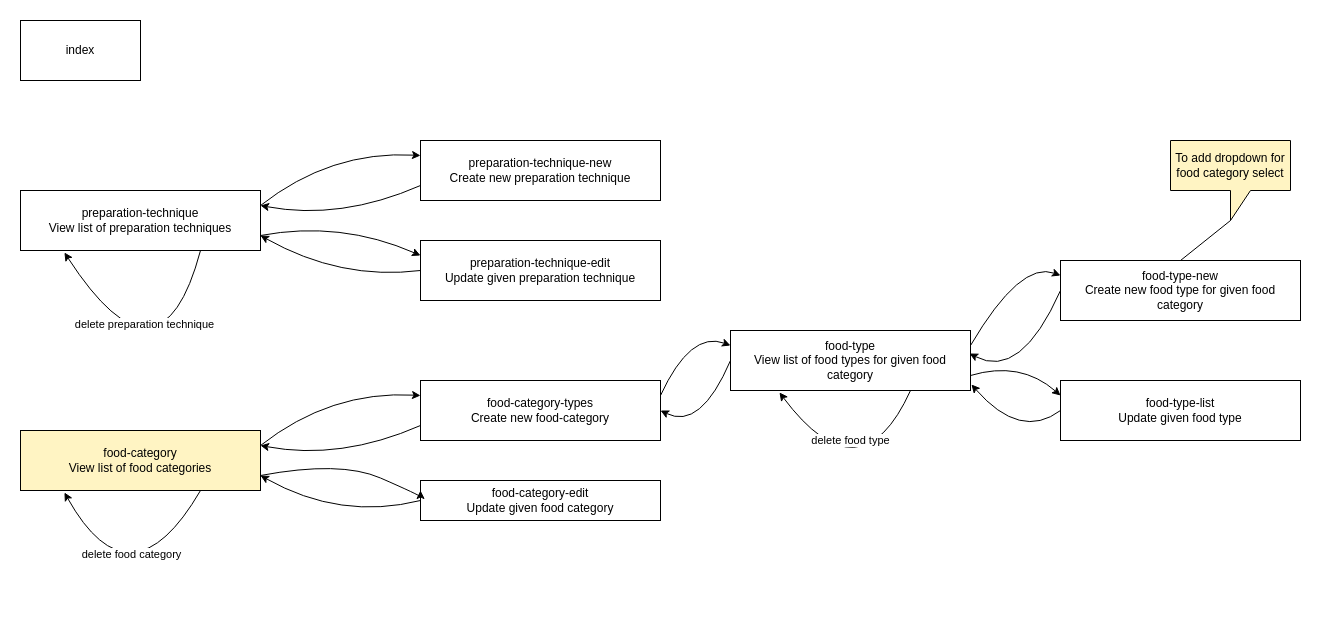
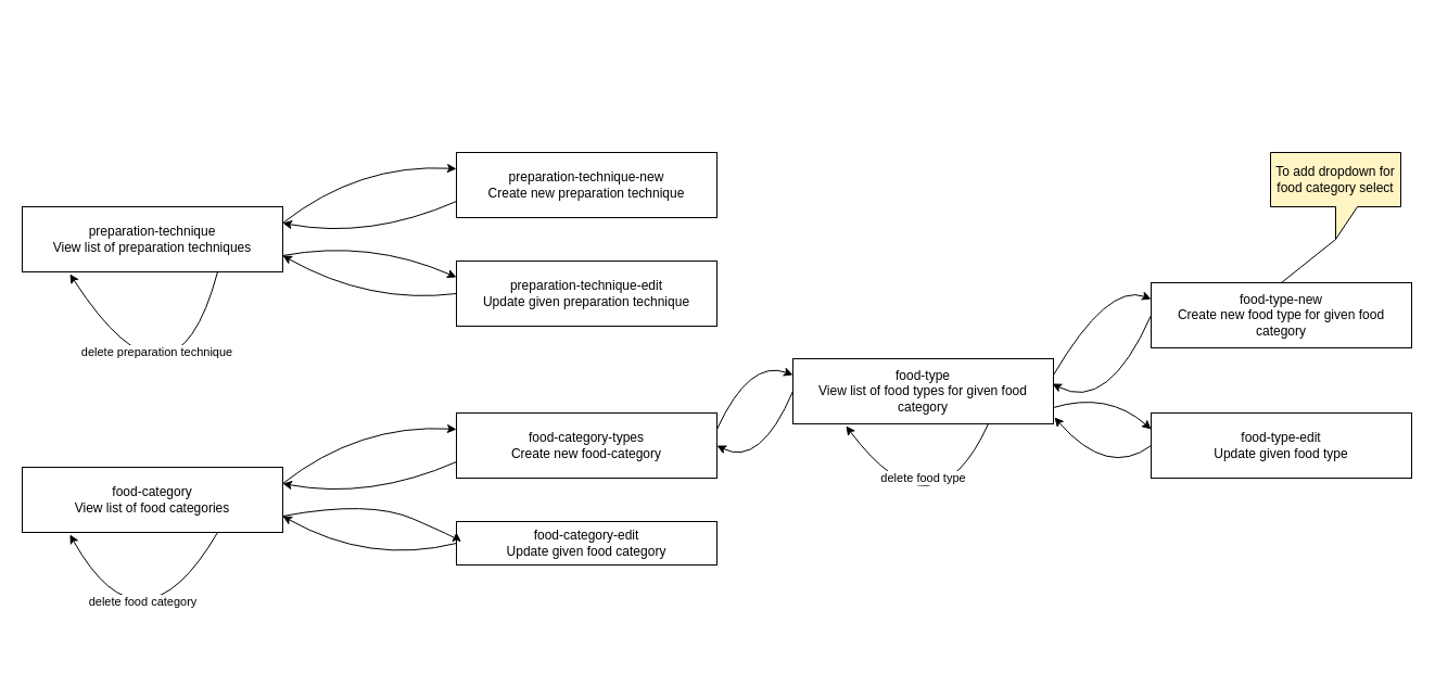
  <mxCell id="0" />
  <mxCell id="1" parent="0" />
- <mxCell id="2" value="index" style="rounded=0;whiteSpace=wrap;html=1;" vertex="1" parent="1"><mxGeometry x="20" y="20" width="120" height="60" as="geometry" /></mxCell>
  <mxCell id="3" value="preparation-technique&lt;div&gt;View list of preparation techniques&lt;/div&gt;" style="rounded=0;whiteSpace=wrap;html=1;" vertex="1" parent="1"><mxGeometry x="20" y="190" width="240" height="60" as="geometry" /></mxCell>
  <mxCell id="4" value="preparation-technique-new&lt;div&gt;Create new preparation technique&lt;/div&gt;" style="rounded=0;whiteSpace=wrap;html=1;" vertex="1" parent="1"><mxGeometry x="420" y="140" width="240" height="60" as="geometry" /></mxCell>
  <mxCell id="5" value="" style="curved=1;endArrow=classic;html=1;rounded=0;exitX=1;exitY=0.25;exitDx=0;exitDy=0;entryX=0;entryY=0.25;entryDx=0;entryDy=0;" edge="1" parent="1" source="3" target="4"><mxGeometry width="50" height="50" relative="1" as="geometry"><mxPoint x="340" y="480" as="sourcePoint" /><mxPoint x="390" y="430" as="targetPoint" /><Array as="points"><mxPoint x="330" y="150" /></Array></mxGeometry></mxCell>
  <mxCell id="6" value="" style="curved=1;endArrow=classic;html=1;rounded=0;exitX=0;exitY=0.75;exitDx=0;exitDy=0;entryX=1;entryY=0.25;entryDx=0;entryDy=0;" edge="1" parent="1" source="4" target="3"><mxGeometry width="50" height="50" relative="1" as="geometry"><mxPoint x="270" y="345" as="sourcePoint" /><mxPoint x="430" y="345" as="targetPoint" /><Array as="points"><mxPoint x="340" y="220" /></Array></mxGeometry></mxCell>
  <mxCell id="7" value="&lt;div&gt;preparation-technique-edit&lt;div&gt;Update given preparation technique&lt;/div&gt;&lt;/div&gt;" style="rounded=0;whiteSpace=wrap;html=1;" vertex="1" parent="1"><mxGeometry x="420" y="240" width="240" height="60" as="geometry" /></mxCell>
  <mxCell id="8" value="" style="curved=1;endArrow=classic;html=1;rounded=0;exitX=1;exitY=0.75;exitDx=0;exitDy=0;entryX=0;entryY=0.25;entryDx=0;entryDy=0;" edge="1" parent="1" source="3" target="7"><mxGeometry width="50" height="50" relative="1" as="geometry"><mxPoint x="350" y="310" as="sourcePoint" /><mxPoint x="510" y="260" as="targetPoint" /><Array as="points"><mxPoint x="340" y="220" /><mxPoint x="420" y="255" /></Array></mxGeometry></mxCell>
  <mxCell id="9" value="" style="curved=1;endArrow=classic;html=1;rounded=0;exitX=0;exitY=0.5;exitDx=0;exitDy=0;entryX=1;entryY=0.75;entryDx=0;entryDy=0;" edge="1" parent="1" source="7" target="3"><mxGeometry width="50" height="50" relative="1" as="geometry"><mxPoint x="370" y="420" as="sourcePoint" /><mxPoint x="210" y="440" as="targetPoint" /><Array as="points"><mxPoint x="340" y="280" /></Array></mxGeometry></mxCell>
  <mxCell id="10" value="" style="curved=1;endArrow=classic;html=1;rounded=0;exitX=0.75;exitY=1;exitDx=0;exitDy=0;entryX=0.183;entryY=1.033;entryDx=0;entryDy=0;entryPerimeter=0;" edge="1" parent="1" source="3" target="3"><mxGeometry width="50" height="50" relative="1" as="geometry"><mxPoint x="340" y="480" as="sourcePoint" /><mxPoint x="390" y="430" as="targetPoint" /><Array as="points"><mxPoint x="160" y="400" /></Array></mxGeometry></mxCell>
  <mxCell id="11" value="delete preparation technique" style="edgeLabel;html=1;align=center;verticalAlign=middle;resizable=0;points=[];" vertex="1" connectable="0" parent="10"><mxGeometry x="0.373" y="-28" relative="1" as="geometry"><mxPoint as="offset" /></mxGeometry></mxCell>
- <mxCell id="12" value="food-category&lt;br&gt;&lt;div&gt;View list of food categories&lt;/div&gt;" style="rounded=0;whiteSpace=wrap;html=1;fillColor=#fff4c3;" vertex="1" parent="1"><mxGeometry x="20" y="430" width="240" height="60" as="geometry" /></mxCell>
+ <mxCell id="12" value="food-category&lt;br&gt;&lt;div&gt;View list of food categories&lt;/div&gt;" style="rounded=0;whiteSpace=wrap;html=1;" vertex="1" parent="1"><mxGeometry x="20" y="430" width="240" height="60" as="geometry" /></mxCell>
  <mxCell id="13" value="food-category-types&lt;div&gt;Create new food-category&lt;/div&gt;" style="rounded=0;whiteSpace=wrap;html=1;" vertex="1" parent="1"><mxGeometry x="420" y="380" width="240" height="60" as="geometry" /></mxCell>
  <mxCell id="14" value="" style="curved=1;endArrow=classic;html=1;rounded=0;exitX=1;exitY=0.25;exitDx=0;exitDy=0;entryX=0;entryY=0.25;entryDx=0;entryDy=0;" edge="1" parent="1" source="12" target="13"><mxGeometry width="50" height="50" relative="1" as="geometry"><mxPoint x="340" y="720" as="sourcePoint" /><mxPoint x="390" y="670" as="targetPoint" /><Array as="points"><mxPoint x="330" y="390" /></Array></mxGeometry></mxCell>
  <mxCell id="15" value="" style="curved=1;endArrow=classic;html=1;rounded=0;exitX=0;exitY=0.75;exitDx=0;exitDy=0;entryX=1;entryY=0.25;entryDx=0;entryDy=0;" edge="1" parent="1" source="13" target="12"><mxGeometry width="50" height="50" relative="1" as="geometry"><mxPoint x="270" y="585" as="sourcePoint" /><mxPoint x="430" y="585" as="targetPoint" /><Array as="points"><mxPoint x="340" y="460" /></Array></mxGeometry></mxCell>
  <mxCell id="16" value="&lt;div&gt;food-category-edit&lt;div&gt;Update given food category&lt;/div&gt;&lt;/div&gt;" style="rounded=0;whiteSpace=wrap;html=1;" vertex="1" parent="1"><mxGeometry x="420" y="480" width="240" height="40" as="geometry" /></mxCell>
  <mxCell id="17" value="" style="curved=1;endArrow=classic;html=1;rounded=0;exitX=1;exitY=0.75;exitDx=0;exitDy=0;entryX=0;entryY=0.25;entryDx=0;entryDy=0;" edge="1" parent="1" source="12" target="16"><mxGeometry width="50" height="50" relative="1" as="geometry"><mxPoint x="350" y="550" as="sourcePoint" /><mxPoint x="510" y="500" as="targetPoint" /><Array as="points"><mxPoint x="340" y="460" /><mxPoint x="420" y="495" /></Array></mxGeometry></mxCell>
  <mxCell id="18" value="" style="curved=1;endArrow=classic;html=1;rounded=0;exitX=0;exitY=0.5;exitDx=0;exitDy=0;entryX=1;entryY=0.75;entryDx=0;entryDy=0;" edge="1" parent="1" source="16" target="12"><mxGeometry width="50" height="50" relative="1" as="geometry"><mxPoint x="370" y="660" as="sourcePoint" /><mxPoint x="210" y="680" as="targetPoint" /><Array as="points"><mxPoint x="340" y="520" /></Array></mxGeometry></mxCell>
  <mxCell id="19" value="" style="curved=1;endArrow=classic;html=1;rounded=0;exitX=0.75;exitY=1;exitDx=0;exitDy=0;entryX=0.183;entryY=1.033;entryDx=0;entryDy=0;entryPerimeter=0;" edge="1" parent="1" source="12" target="12"><mxGeometry width="50" height="50" relative="1" as="geometry"><mxPoint x="580" y="550" as="sourcePoint" /><mxPoint x="630" y="500" as="targetPoint" /><Array as="points"><mxPoint x="130" y="610" /></Array></mxGeometry></mxCell>
  <mxCell id="20" value="delete food category" style="edgeLabel;html=1;align=center;verticalAlign=middle;resizable=0;points=[];" vertex="1" connectable="0" parent="19"><mxGeometry x="0.373" y="-28" relative="1" as="geometry"><mxPoint as="offset" /></mxGeometry></mxCell>
  <mxCell id="21" value="food-type&lt;div&gt;View list of food types for given food category&lt;/div&gt;" style="rounded=0;whiteSpace=wrap;html=1;" vertex="1" parent="1"><mxGeometry x="730" y="330" width="240" height="60" as="geometry" /></mxCell>
  <mxCell id="22" value="" style="curved=1;endArrow=classic;html=1;rounded=0;exitX=1;exitY=0.25;exitDx=0;exitDy=0;entryX=0;entryY=0.25;entryDx=0;entryDy=0;" edge="1" parent="1" source="13" target="21"><mxGeometry width="50" height="50" relative="1" as="geometry"><mxPoint x="270" y="455" as="sourcePoint" /><mxPoint x="430" y="405" as="targetPoint" /><Array as="points"><mxPoint x="690" y="330" /></Array></mxGeometry></mxCell>
  <mxCell id="23" value="" style="curved=1;endArrow=classic;html=1;rounded=0;exitX=0;exitY=0.5;exitDx=0;exitDy=0;entryX=1;entryY=0.5;entryDx=0;entryDy=0;" edge="1" parent="1" source="21" target="13"><mxGeometry width="50" height="50" relative="1" as="geometry"><mxPoint x="730" y="450" as="sourcePoint" /><mxPoint x="570" y="470" as="targetPoint" /><Array as="points"><mxPoint x="700" y="430" /></Array></mxGeometry></mxCell>
  <mxCell id="24" value="" style="curved=1;endArrow=classic;html=1;rounded=0;exitX=0.75;exitY=1;exitDx=0;exitDy=0;entryX=0.204;entryY=1.033;entryDx=0;entryDy=0;entryPerimeter=0;" edge="1" parent="1" source="21" target="21"><mxGeometry width="50" height="50" relative="1" as="geometry"><mxPoint x="860" y="420" as="sourcePoint" /><mxPoint x="724" y="422" as="targetPoint" /><Array as="points"><mxPoint x="860" y="500" /></Array></mxGeometry></mxCell>
  <mxCell id="25" value="delete food type" style="edgeLabel;html=1;align=center;verticalAlign=middle;resizable=0;points=[];" vertex="1" connectable="0" parent="24"><mxGeometry x="0.373" y="-28" relative="1" as="geometry"><mxPoint as="offset" /></mxGeometry></mxCell>
  <mxCell id="26" value="food-type-new&lt;div&gt;Create new food type for given food category&lt;/div&gt;" style="rounded=0;whiteSpace=wrap;html=1;" vertex="1" parent="1"><mxGeometry x="1060" y="260" width="240" height="60" as="geometry" /></mxCell>
  <mxCell id="27" value="" style="curved=1;endArrow=classic;html=1;rounded=0;exitX=1;exitY=0.25;exitDx=0;exitDy=0;entryX=0;entryY=0.25;entryDx=0;entryDy=0;" edge="1" parent="1" source="21" target="26"><mxGeometry width="50" height="50" relative="1" as="geometry"><mxPoint x="990" y="260" as="sourcePoint" /><mxPoint x="1060" y="210" as="targetPoint" /><Array as="points"><mxPoint x="1020" y="260" /></Array></mxGeometry></mxCell>
  <mxCell id="28" value="" style="curved=1;endArrow=classic;html=1;rounded=0;exitX=0;exitY=0.5;exitDx=0;exitDy=0;entryX=0.996;entryY=0.383;entryDx=0;entryDy=0;entryPerimeter=0;" edge="1" parent="1" source="26" target="21"><mxGeometry width="50" height="50" relative="1" as="geometry"><mxPoint x="1040" y="330" as="sourcePoint" /><mxPoint x="970" y="380" as="targetPoint" /><Array as="points"><mxPoint x="1020" y="380" /></Array></mxGeometry></mxCell>
  <mxCell id="29" value="To add dropdown for food category select" style="shape=callout;whiteSpace=wrap;html=1;perimeter=calloutPerimeter;fillColor=#FFF4C3;" vertex="1" parent="1"><mxGeometry x="1170" y="140" width="120" height="80" as="geometry" /></mxCell>
  <mxCell id="30" value="" style="endArrow=none;html=1;rounded=0;entryX=0;entryY=0;entryDx=60;entryDy=80;entryPerimeter=0;exitX=0.5;exitY=0;exitDx=0;exitDy=0;" edge="1" parent="1" source="26" target="29"><mxGeometry width="50" height="50" relative="1" as="geometry"><mxPoint x="580" y="310" as="sourcePoint" /><mxPoint x="630" y="260" as="targetPoint" /></mxGeometry></mxCell>
- <mxCell id="31" value="food-type-list&lt;div&gt;Update given food type&lt;/div&gt;" style="rounded=0;whiteSpace=wrap;html=1;" vertex="1" parent="1"><mxGeometry x="1060" y="380" width="240" height="60" as="geometry" /></mxCell>
+ <mxCell id="31" value="food-type-edit&lt;div&gt;Update given food type&lt;/div&gt;" style="rounded=0;whiteSpace=wrap;html=1;" vertex="1" parent="1"><mxGeometry x="1060" y="380" width="240" height="60" as="geometry" /></mxCell>
  <mxCell id="32" value="" style="curved=1;endArrow=classic;html=1;rounded=0;exitX=0;exitY=0.5;exitDx=0;exitDy=0;entryX=1.004;entryY=0.9;entryDx=0;entryDy=0;entryPerimeter=0;" edge="1" parent="1" source="31" target="21"><mxGeometry width="50" height="50" relative="1" as="geometry"><mxPoint x="1070" y="315" as="sourcePoint" /><mxPoint x="979" y="363" as="targetPoint" /><Array as="points"><mxPoint x="1020" y="440" /></Array></mxGeometry></mxCell>
  <mxCell id="33" value="" style="curved=1;endArrow=classic;html=1;rounded=0;exitX=1;exitY=0.75;exitDx=0;exitDy=0;entryX=0;entryY=0.25;entryDx=0;entryDy=0;" edge="1" parent="1" source="21" target="31"><mxGeometry width="50" height="50" relative="1" as="geometry"><mxPoint x="980" y="355" as="sourcePoint" /><mxPoint x="1070" y="285" as="targetPoint" /><Array as="points"><mxPoint x="1020" y="360" /></Array></mxGeometry></mxCell>
